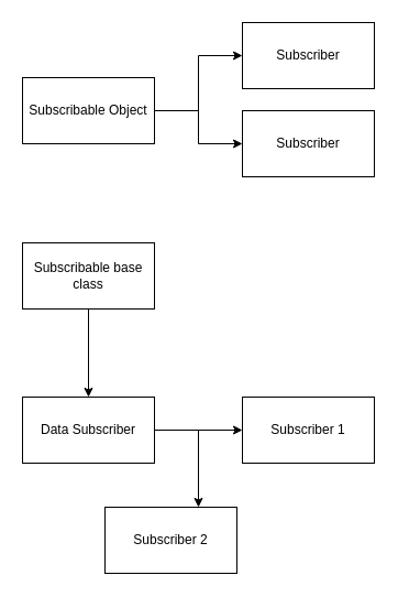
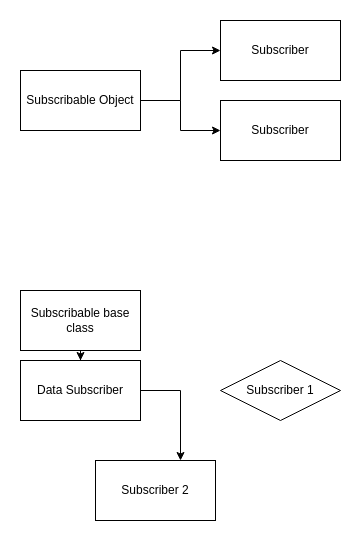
  <mxCell id="0" />
  <mxCell id="1" parent="0" />
  <mxCell id="2" value="" style="edgeStyle=orthogonalEdgeStyle;rounded=0;orthogonalLoop=1;jettySize=auto;html=1;" edge="1" parent="1" source="4" target="5"><mxGeometry relative="1" as="geometry" /></mxCell>
  <mxCell id="3" style="edgeStyle=orthogonalEdgeStyle;rounded=0;orthogonalLoop=1;jettySize=auto;html=1;entryX=0;entryY=0.5;entryDx=0;entryDy=0;" edge="1" parent="1" source="4" target="6"><mxGeometry relative="1" as="geometry" /></mxCell>
  <mxCell id="4" value="Subscribable Object" style="rounded=0;whiteSpace=wrap;html=1;" vertex="1" parent="1"><mxGeometry x="20" y="70" width="120" height="60" as="geometry" /></mxCell>
  <mxCell id="5" value="Subscriber" style="whiteSpace=wrap;html=1;rounded=0;" vertex="1" parent="1"><mxGeometry x="220" y="20" width="120" height="60" as="geometry" /></mxCell>
  <mxCell id="6" value="Subscriber" style="whiteSpace=wrap;html=1;rounded=0;" vertex="1" parent="1"><mxGeometry x="220" y="100" width="120" height="60" as="geometry" /></mxCell>
  <mxCell id="7" value="" style="edgeStyle=orthogonalEdgeStyle;rounded=0;orthogonalLoop=1;jettySize=auto;html=1;" edge="1" parent="1" source="8" target="11"><mxGeometry relative="1" as="geometry" /></mxCell>
- <mxCell id="8" value="Subscribable base class" style="rounded=0;whiteSpace=wrap;html=1;" vertex="1" parent="1"><mxGeometry x="20" y="220" width="120" height="60" as="geometry" /></mxCell>
- <mxCell id="9" value="" style="edgeStyle=orthogonalEdgeStyle;rounded=0;orthogonalLoop=1;jettySize=auto;html=1;" edge="1" parent="1" source="11" target="12"><mxGeometry relative="1" as="geometry" /></mxCell>
+ <mxCell id="8" value="Subscribable base class" style="rounded=0;whiteSpace=wrap;html=1;" vertex="1" parent="1"><mxGeometry x="20" y="290" width="120" height="60" as="geometry" /></mxCell>
  <mxCell id="10" value="" style="edgeStyle=orthogonalEdgeStyle;rounded=0;orthogonalLoop=1;jettySize=auto;html=1;" edge="1" parent="1" source="11" target="13"><mxGeometry relative="1" as="geometry"><Array as="points"><mxPoint x="180" y="390" /><mxPoint x="180" y="490" /></Array></mxGeometry></mxCell>
  <mxCell id="11" value="Data Subscriber" style="whiteSpace=wrap;html=1;rounded=0;" vertex="1" parent="1"><mxGeometry x="20" y="360" width="120" height="60" as="geometry" /></mxCell>
- <mxCell id="12" value="Subscriber 1" style="whiteSpace=wrap;html=1;rounded=0;" vertex="1" parent="1"><mxGeometry x="220" y="360" width="120" height="60" as="geometry" /></mxCell>
+ <mxCell id="12" value="Subscriber 1" style="rhombus;whiteSpace=wrap;html=1;" vertex="1" parent="1"><mxGeometry x="220" y="360" width="120" height="60" as="geometry" /></mxCell>
  <mxCell id="13" value="Subscriber 2" style="whiteSpace=wrap;html=1;rounded=0;" vertex="1" parent="1"><mxGeometry x="95" y="460" width="120" height="60" as="geometry" /></mxCell>
